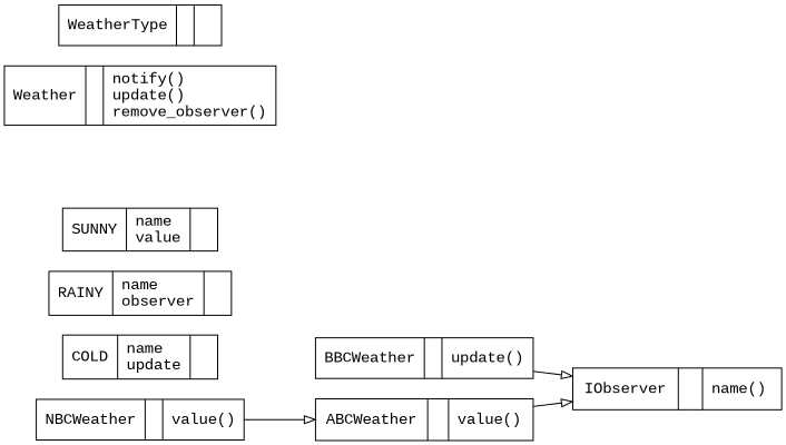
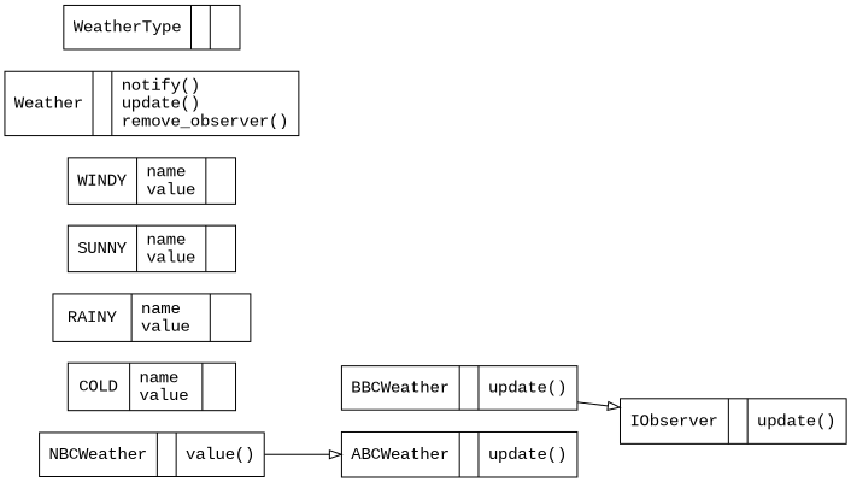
  digraph {
    fontname="Liberation Mono"
    rankdir=LR
    node [fontname="Liberation Mono" shape=record]
    edge [arrowhead=empty arrowtail=none fontname="Liberation Mono"]
-   n1 [label="{ABCWeather|\l|value()\l}"]
-   n2 [label="{IObserver|\l|name()\l}"]
+   n1 [label="{ABCWeather|\l|update()\l}"]
+   n2 [label="{IObserver|\l|update()\l}"]
    n3 [label="{BBCWeather|\l|update()\l}"]
-   n4 [label="{COLD|name\lupdate\l|}"]
+   n4 [label="{COLD|name\lvalue\l|}"]
    n5 [label="{NBCWeather|\l|value()\l}"]
-   n6 [label="{RAINY|name\lobserver\l|}"]
+   n6 [label="{RAINY|name\lvalue\l|}"]
    n7 [label="{SUNNY|name\lvalue\l|}"]
+   n8 [label="{WINDY|name\lvalue\l|}"]
    n9 [label="{Weather|\l|notify()\lupdate()\lremove_observer()\l}"]
    n10 [label="{WeatherType|\l|}"]
-   n1 -> n2
    n3 -> n2
    n5 -> n1
  }
